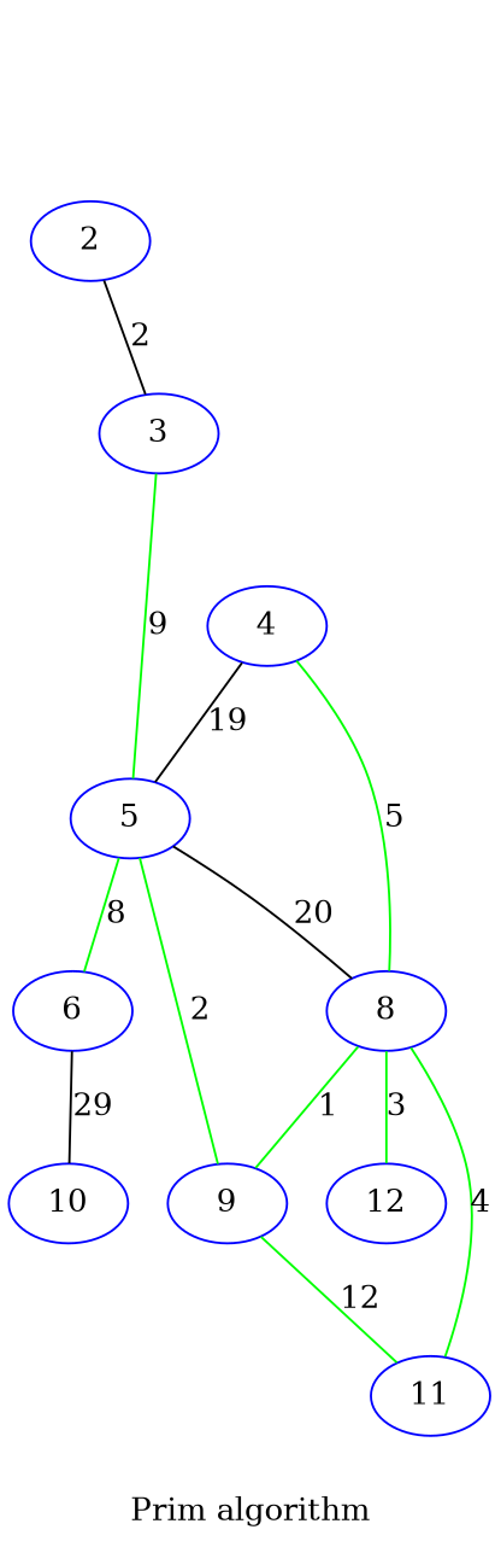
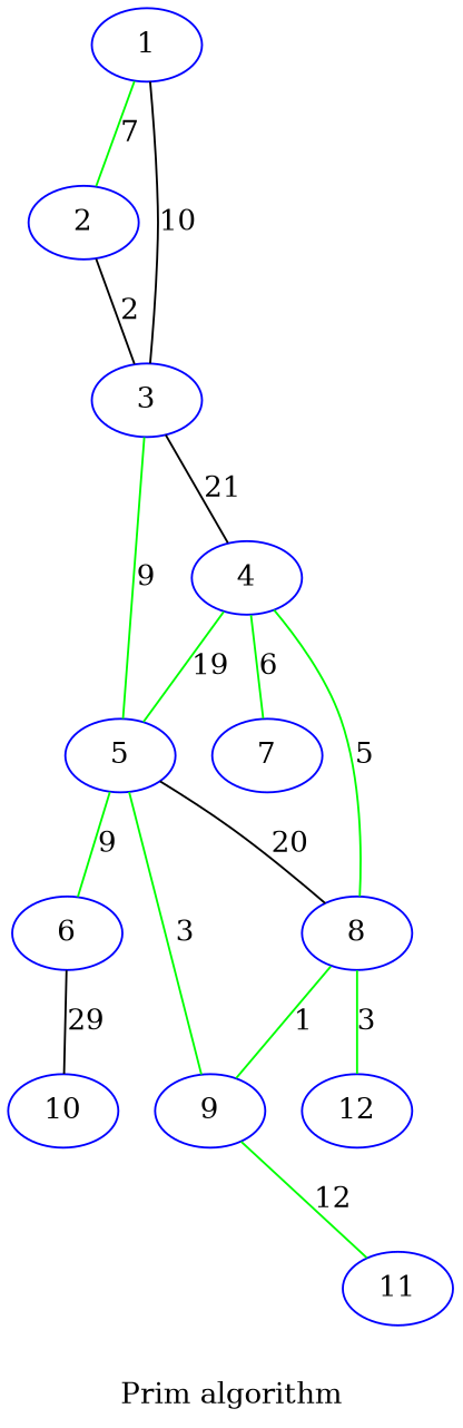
  graph {
    label="Prim algorithm"
    node [color=blue]
    edge [color=green]
    6
    10
    5
    8
    9
    11
    12
    2
    3
    4
+   1
+   7
    6 -- 10 [label=29 color=""]
-   5 -- 6 [label=8]
+   5 -- 6 [label=9]
    5 -- 8 [label=20 color=""]
-   5 -- 9 [label=2]
+   5 -- 9 [label=3]
    8 -- 9 [label=1]
-   8 -- 11 [label=4]
    8 -- 12 [label=3]
    9 -- 11 [label=12]
    2 -- 3 [color=black label=2]
    3 -- 5 [label=9]
-   4 -- 5 [label=19 color=""]
+   3 -- 4 [label=21 color=""]
+   4 -- 5 [label=19]
    4 -- 8 [label=5]
+   4 -- 7 [label=6]
+   1 -- 2 [label=7]
+   1 -- 3 [label=10 color=""]
  }
